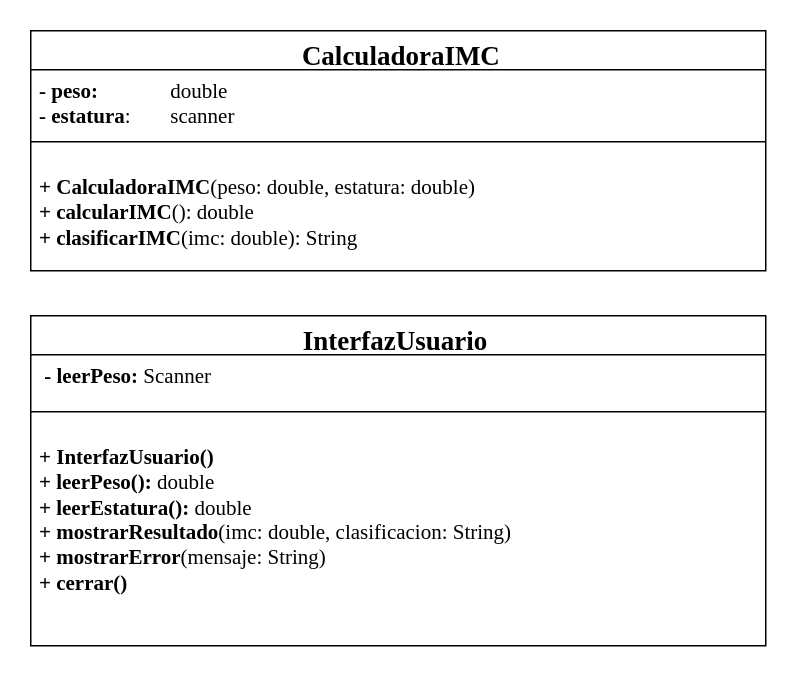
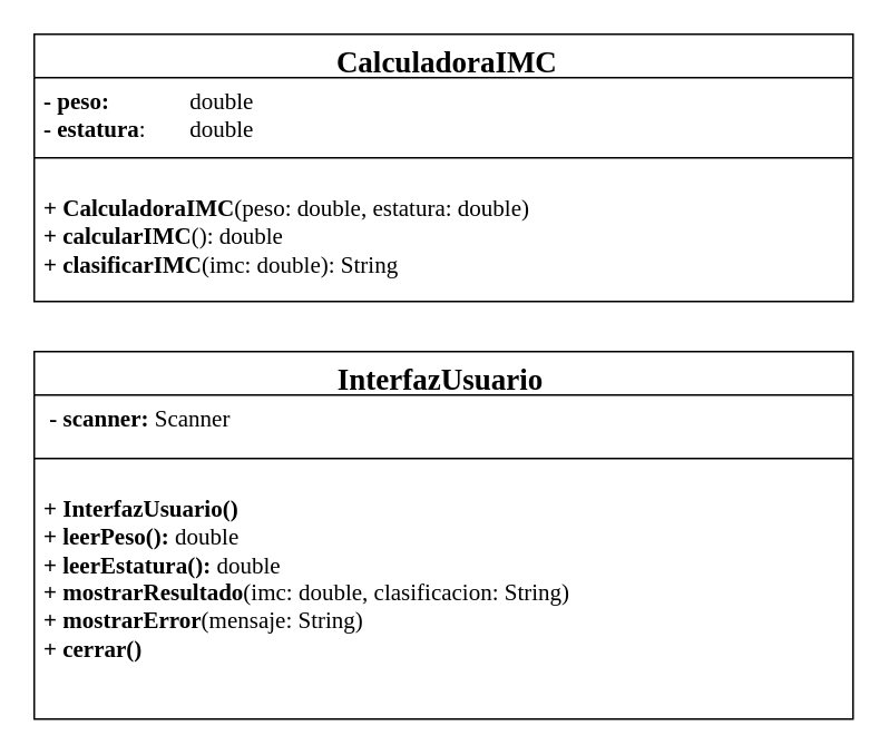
  <mxCell id="0" />
  <mxCell id="1" parent="0" />
  <mxCell id="2" value="&lt;span style=&quot;background-color: transparent; color: light-dark(rgb(0, 0, 0), rgb(255, 255, 255));&quot;&gt;&lt;font style=&quot;font-size: 18px;&quot; face=&quot;Tahoma&quot;&gt;&amp;nbsp;CalculadoraIMC&lt;br&gt;&lt;/font&gt;&amp;nbsp;&lt;/span&gt;" style="swimlane;fontStyle=1;align=center;verticalAlign=top;childLayout=stackLayout;horizontal=1;startSize=26;horizontalStack=0;resizeParent=1;resizeParentMax=0;resizeLast=0;collapsible=1;marginBottom=0;whiteSpace=wrap;html=1;" vertex="1" parent="1"><mxGeometry x="20" y="20" width="490" height="160" as="geometry" /></mxCell>
- <mxCell id="3" value="&lt;span style=&quot;background-color: transparent; color: light-dark(rgb(0, 0, 0), rgb(255, 255, 255));&quot;&gt;&lt;font style=&quot;font-size: 14px;&quot; face=&quot;Tahoma&quot;&gt;&lt;b&gt;- peso:&lt;span style=&quot;white-space: pre;&quot;&gt;&#09;&lt;/span&gt;&lt;/b&gt; &lt;span style=&quot;white-space: pre;&quot;&gt;&#09;&lt;/span&gt;&amp;nbsp;double&lt;/font&gt;&lt;/span&gt;&lt;div&gt;&lt;span style=&quot;background-color: transparent; color: light-dark(rgb(0, 0, 0), rgb(255, 255, 255));&quot;&gt;&lt;font style=&quot;font-size: 14px;&quot; face=&quot;Tahoma&quot;&gt;&lt;b&gt;- estatura&lt;/b&gt;:&lt;span style=&quot;white-space: pre;&quot;&gt;&#09;&lt;/span&gt; scanner&amp;nbsp;&lt;/font&gt;&lt;/span&gt;&lt;/div&gt;" style="text;strokeColor=none;fillColor=none;align=left;verticalAlign=top;spacingLeft=4;spacingRight=4;overflow=hidden;rotatable=0;points=[[0,0.5],[1,0.5]];portConstraint=eastwest;whiteSpace=wrap;html=1;" vertex="1" parent="2"><mxGeometry y="26" width="490" height="44" as="geometry" /></mxCell>
+ <mxCell id="3" value="&lt;span style=&quot;background-color: transparent; color: light-dark(rgb(0, 0, 0), rgb(255, 255, 255));&quot;&gt;&lt;font style=&quot;font-size: 14px;&quot; face=&quot;Tahoma&quot;&gt;&lt;b&gt;- peso:&lt;span style=&quot;white-space: pre;&quot;&gt;&#09;&lt;/span&gt;&lt;/b&gt; &lt;span style=&quot;white-space: pre;&quot;&gt;&#09;&lt;/span&gt;&amp;nbsp;double&lt;/font&gt;&lt;/span&gt;&lt;div&gt;&lt;span style=&quot;background-color: transparent; color: light-dark(rgb(0, 0, 0), rgb(255, 255, 255));&quot;&gt;&lt;font style=&quot;font-size: 14px;&quot; face=&quot;Tahoma&quot;&gt;&lt;b&gt;- estatura&lt;/b&gt;:&lt;span style=&quot;white-space: pre;&quot;&gt;&#09;&lt;/span&gt; double&amp;nbsp;&lt;/font&gt;&lt;/span&gt;&lt;/div&gt;" style="text;strokeColor=none;fillColor=none;align=left;verticalAlign=top;spacingLeft=4;spacingRight=4;overflow=hidden;rotatable=0;points=[[0,0.5],[1,0.5]];portConstraint=eastwest;whiteSpace=wrap;html=1;" vertex="1" parent="2"><mxGeometry y="26" width="490" height="44" as="geometry" /></mxCell>
  <mxCell id="4" value="" style="line;strokeWidth=1;fillColor=none;align=left;verticalAlign=middle;spacingTop=-1;spacingLeft=3;spacingRight=3;rotatable=0;labelPosition=right;points=[];portConstraint=eastwest;strokeColor=inherit;" vertex="1" parent="2"><mxGeometry y="70" width="490" height="8" as="geometry" /></mxCell>
  <mxCell id="5" value="&lt;pre&gt;&lt;font style=&quot;font-size: 14px;&quot; face=&quot;Tahoma&quot;&gt;&lt;b&gt;+ CalculadoraIMC&lt;/b&gt;(peso: double, estatura: double) &lt;br&gt;&lt;b&gt;+ calcularIMC&lt;/b&gt;(): double             &lt;br&gt;&lt;b&gt;+ clasificarIMC&lt;/b&gt;(imc: double): String&lt;/font&gt;&lt;/pre&gt;" style="text;strokeColor=none;fillColor=none;align=left;verticalAlign=top;spacingLeft=4;spacingRight=4;overflow=hidden;rotatable=0;points=[[0,0.5],[1,0.5]];portConstraint=eastwest;whiteSpace=wrap;html=1;" vertex="1" parent="2"><mxGeometry y="78" width="490" height="82" as="geometry" /></mxCell>
  <mxCell id="6" value="&lt;span style=&quot;background-color: transparent;&quot;&gt;&lt;font face=&quot;Tahoma&quot;&gt;&lt;span style=&quot;font-size: 18px;&quot;&gt;InterfazUsuario&lt;/span&gt;&lt;/font&gt;&lt;font color=&quot;rgba(0, 0, 0, 0)&quot;&gt;&amp;nbsp;&lt;/font&gt;&lt;/span&gt;" style="swimlane;fontStyle=1;align=center;verticalAlign=top;childLayout=stackLayout;horizontal=1;startSize=26;horizontalStack=0;resizeParent=1;resizeParentMax=0;resizeLast=0;collapsible=1;marginBottom=0;whiteSpace=wrap;html=1;" vertex="1" parent="1"><mxGeometry x="20" y="210" width="490" height="220" as="geometry" /></mxCell>
- <mxCell id="7" value="&lt;font face=&quot;Tahoma&quot;&gt;&lt;span style=&quot;font-size: 14px;&quot;&gt;&lt;b&gt;&amp;nbsp;- leerPeso: &lt;/b&gt;Scanner&lt;b&gt;&amp;nbsp;&lt;/b&gt;&lt;/span&gt;&lt;/font&gt;" style="text;strokeColor=none;fillColor=none;align=left;verticalAlign=top;spacingLeft=4;spacingRight=4;overflow=hidden;rotatable=0;points=[[0,0.5],[1,0.5]];portConstraint=eastwest;whiteSpace=wrap;html=1;" vertex="1" parent="6"><mxGeometry y="26" width="490" height="34" as="geometry" /></mxCell>
+ <mxCell id="7" value="&lt;font face=&quot;Tahoma&quot;&gt;&lt;span style=&quot;font-size: 14px;&quot;&gt;&lt;b&gt;&amp;nbsp;- scanner: &lt;/b&gt;Scanner&lt;b&gt;&amp;nbsp;&lt;/b&gt;&lt;/span&gt;&lt;/font&gt;" style="text;strokeColor=none;fillColor=none;align=left;verticalAlign=top;spacingLeft=4;spacingRight=4;overflow=hidden;rotatable=0;points=[[0,0.5],[1,0.5]];portConstraint=eastwest;whiteSpace=wrap;html=1;" vertex="1" parent="6"><mxGeometry y="26" width="490" height="34" as="geometry" /></mxCell>
  <mxCell id="8" value="" style="line;strokeWidth=1;fillColor=none;align=left;verticalAlign=middle;spacingTop=-1;spacingLeft=3;spacingRight=3;rotatable=0;labelPosition=right;points=[];portConstraint=eastwest;strokeColor=inherit;" vertex="1" parent="6"><mxGeometry y="60" width="490" height="8" as="geometry" /></mxCell>
  <mxCell id="9" value="&lt;pre&gt;&lt;font face=&quot;Tahoma&quot;&gt;&lt;span style=&quot;font-size: 14px;&quot;&gt;&lt;b&gt;+ InterfazUsuario()                        &lt;br&gt;+ leerPeso(): &lt;/b&gt;double&lt;b&gt;                    &lt;br&gt;+ leerEstatura(): &lt;/b&gt;double&lt;b&gt;              &lt;br&gt;+ mostrarResultado&lt;/b&gt;(imc: double, clasificacion: String)&lt;b&gt;&lt;br&gt;+ mostrarError&lt;/b&gt;(mensaje: String)&lt;b&gt;           &lt;br&gt;+ cerrar() &lt;/b&gt;&lt;/span&gt;&lt;/font&gt;&lt;/pre&gt;" style="text;strokeColor=none;fillColor=none;align=left;verticalAlign=top;spacingLeft=4;spacingRight=4;overflow=hidden;rotatable=0;points=[[0,0.5],[1,0.5]];portConstraint=eastwest;whiteSpace=wrap;html=1;" vertex="1" parent="6"><mxGeometry y="68" width="490" height="152" as="geometry" /></mxCell>
